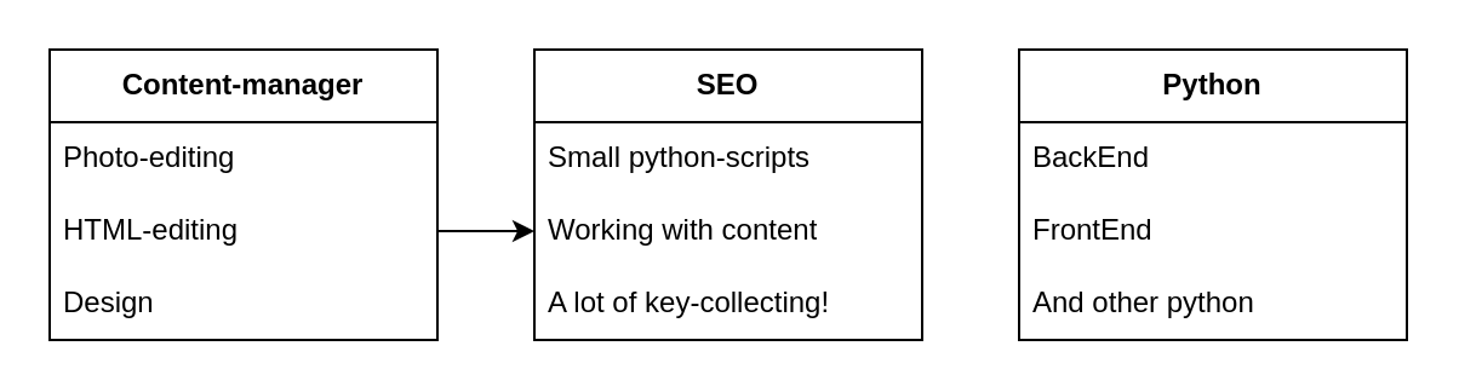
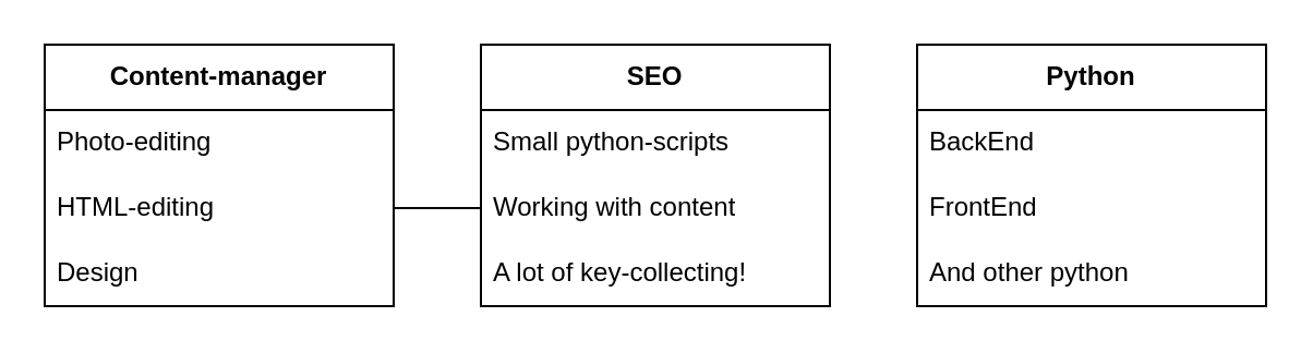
  <mxCell id="0" />
  <mxCell id="1" parent="0" />
  <mxCell id="2" value="&lt;b&gt;Content-manager&lt;/b&gt;" style="swimlane;fontStyle=0;childLayout=stackLayout;horizontal=1;startSize=30;horizontalStack=0;resizeParent=1;resizeParentMax=0;resizeLast=0;collapsible=1;marginBottom=0;whiteSpace=wrap;html=1;" vertex="1" parent="1"><mxGeometry x="20" y="20" width="160" height="120" as="geometry" /></mxCell>
  <mxCell id="3" value="Photo-editing" style="text;strokeColor=none;fillColor=none;align=left;verticalAlign=middle;spacingLeft=4;spacingRight=4;overflow=hidden;points=[[0,0.5],[1,0.5]];portConstraint=eastwest;rotatable=0;whiteSpace=wrap;html=1;" vertex="1" parent="2"><mxGeometry y="30" width="160" height="30" as="geometry" /></mxCell>
  <mxCell id="4" value="HTML-editing" style="text;strokeColor=none;fillColor=none;align=left;verticalAlign=middle;spacingLeft=4;spacingRight=4;overflow=hidden;points=[[0,0.5],[1,0.5]];portConstraint=eastwest;rotatable=0;whiteSpace=wrap;html=1;" vertex="1" parent="2"><mxGeometry y="60" width="160" height="30" as="geometry" /></mxCell>
  <mxCell id="5" value="Design" style="text;strokeColor=none;fillColor=none;align=left;verticalAlign=middle;spacingLeft=4;spacingRight=4;overflow=hidden;points=[[0,0.5],[1,0.5]];portConstraint=eastwest;rotatable=0;whiteSpace=wrap;html=1;" vertex="1" parent="2"><mxGeometry y="90" width="160" height="30" as="geometry" /></mxCell>
  <mxCell id="6" value="&lt;b&gt;SEO&lt;/b&gt;" style="swimlane;fontStyle=0;childLayout=stackLayout;horizontal=1;startSize=30;horizontalStack=0;resizeParent=1;resizeParentMax=0;resizeLast=0;collapsible=1;marginBottom=0;whiteSpace=wrap;html=1;" vertex="1" parent="1"><mxGeometry x="220" y="20" width="160" height="120" as="geometry" /></mxCell>
  <mxCell id="7" value="Small python-scripts" style="text;strokeColor=none;fillColor=none;align=left;verticalAlign=middle;spacingLeft=4;spacingRight=4;overflow=hidden;points=[[0,0.5],[1,0.5]];portConstraint=eastwest;rotatable=0;whiteSpace=wrap;html=1;" vertex="1" parent="6"><mxGeometry y="30" width="160" height="30" as="geometry" /></mxCell>
  <mxCell id="8" value="Working with content" style="text;strokeColor=none;fillColor=none;align=left;verticalAlign=middle;spacingLeft=4;spacingRight=4;overflow=hidden;points=[[0,0.5],[1,0.5]];portConstraint=eastwest;rotatable=0;whiteSpace=wrap;html=1;" vertex="1" parent="6"><mxGeometry y="60" width="160" height="30" as="geometry" /></mxCell>
  <mxCell id="9" value="A lot of key-collecting!" style="text;strokeColor=none;fillColor=none;align=left;verticalAlign=middle;spacingLeft=4;spacingRight=4;overflow=hidden;points=[[0,0.5],[1,0.5]];portConstraint=eastwest;rotatable=0;whiteSpace=wrap;html=1;" vertex="1" parent="6"><mxGeometry y="90" width="160" height="30" as="geometry" /></mxCell>
  <mxCell id="10" value="&lt;b&gt;Python&lt;/b&gt;" style="swimlane;fontStyle=0;childLayout=stackLayout;horizontal=1;startSize=30;horizontalStack=0;resizeParent=1;resizeParentMax=0;resizeLast=0;collapsible=1;marginBottom=0;whiteSpace=wrap;html=1;" vertex="1" parent="1"><mxGeometry x="420" y="20" width="160" height="120" as="geometry" /></mxCell>
  <mxCell id="11" value="BackEnd" style="text;strokeColor=none;fillColor=none;align=left;verticalAlign=middle;spacingLeft=4;spacingRight=4;overflow=hidden;points=[[0,0.5],[1,0.5]];portConstraint=eastwest;rotatable=0;whiteSpace=wrap;html=1;" vertex="1" parent="10"><mxGeometry y="30" width="160" height="30" as="geometry" /></mxCell>
  <mxCell id="12" value="FrontEnd" style="text;strokeColor=none;fillColor=none;align=left;verticalAlign=middle;spacingLeft=4;spacingRight=4;overflow=hidden;points=[[0,0.5],[1,0.5]];portConstraint=eastwest;rotatable=0;whiteSpace=wrap;html=1;" vertex="1" parent="10"><mxGeometry y="60" width="160" height="30" as="geometry" /></mxCell>
  <mxCell id="13" value="And other python" style="text;strokeColor=none;fillColor=none;align=left;verticalAlign=middle;spacingLeft=4;spacingRight=4;overflow=hidden;points=[[0,0.5],[1,0.5]];portConstraint=eastwest;rotatable=0;whiteSpace=wrap;html=1;" vertex="1" parent="10"><mxGeometry y="90" width="160" height="30" as="geometry" /></mxCell>
- <mxCell id="14" style="edgeStyle=orthogonalEdgeStyle;rounded=0;orthogonalLoop=1;jettySize=auto;html=1;exitX=1;exitY=0.5;exitDx=0;exitDy=0;entryX=0;entryY=0.5;entryDx=0;entryDy=0;" edge="1" parent="1" source="4" target="8"><mxGeometry relative="1" as="geometry" /></mxCell>
+ <mxCell id="14" style="edgeStyle=orthogonalEdgeStyle;rounded=0;orthogonalLoop=1;jettySize=auto;html=1;exitX=1;exitY=0.5;exitDx=0;exitDy=0;entryX=0;entryY=0.5;entryDx=0;entryDy=0;endArrow=none;" edge="1" parent="1" source="4" target="8"><mxGeometry relative="1" as="geometry" /></mxCell>
